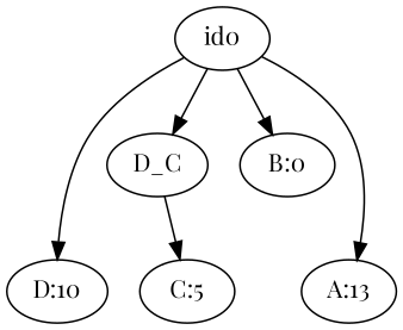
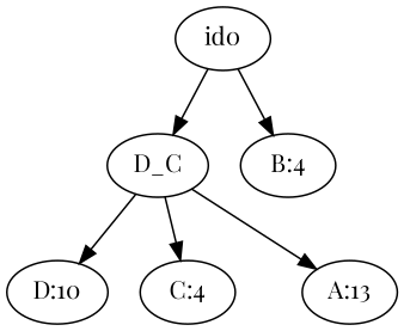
  digraph {
    fontname="Playfair Display"
    node [fontname="Playfair Display"]
    edge [fontname="Playfair Display"]
    n1 [label=D_C]
    n2 [label="D:10"]
-   n3 [label="C:5"]
+   n3 [label="C:4"]
    n4 [label=id0]
-   n5 [label="B:0"]
+   n5 [label="B:4"]
    n6 [label="A:13"]
-   n4 -> n2
+   n1 -> n2
    n1 -> n3
    n4 -> n1
    n4 -> n5
-   n4 -> n6
+   n1 -> n6
  }
